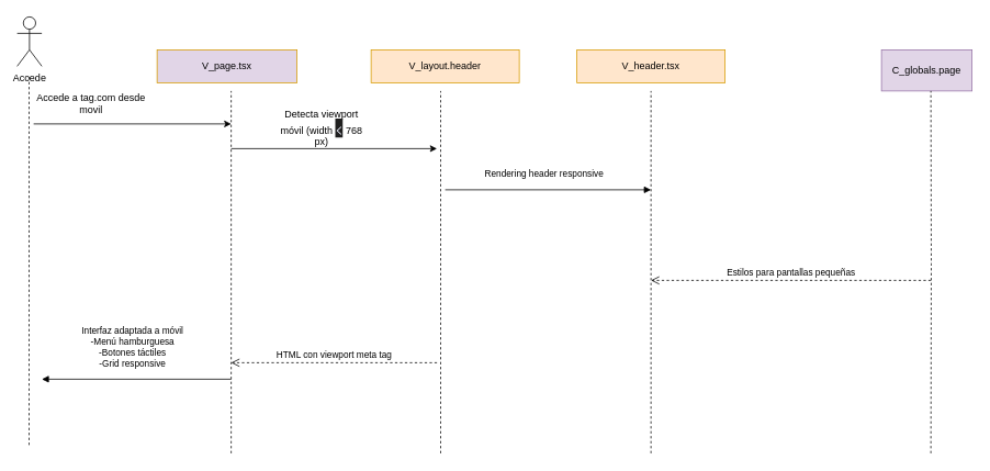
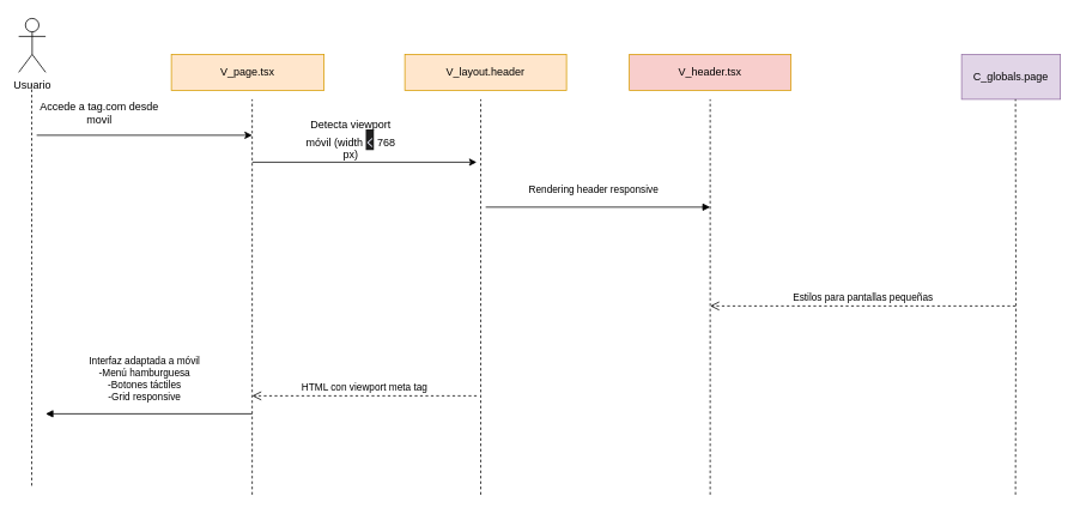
  <mxCell id="0" />
  <mxCell id="1" parent="0" />
- <mxCell id="2" value="Accede" style="shape=umlActor;verticalLabelPosition=bottom;verticalAlign=top;html=1;labelPosition=center;align=center;" vertex="1" parent="1"><mxGeometry x="20" y="20" width="30" height="60" as="geometry" /></mxCell>
+ <mxCell id="2" value="Usuario" style="shape=umlActor;verticalLabelPosition=bottom;verticalAlign=top;html=1;labelPosition=center;align=center;" vertex="1" parent="1"><mxGeometry x="20" y="20" width="30" height="60" as="geometry" /></mxCell>
  <mxCell id="3" value="" style="endArrow=none;dashed=1;html=1;rounded=0;" edge="1" parent="1"><mxGeometry width="50" height="50" relative="1" as="geometry"><mxPoint x="34.5" y="540" as="sourcePoint" /><mxPoint x="34.5" y="90" as="targetPoint" /></mxGeometry></mxCell>
  <mxCell id="4" value="" style="endArrow=classic;html=1;rounded=0;" edge="1" parent="1"><mxGeometry width="50" height="50" relative="1" as="geometry"><mxPoint x="40" y="150" as="sourcePoint" /><mxPoint x="280" y="150" as="targetPoint" /></mxGeometry></mxCell>
  <mxCell id="5" value="Accede a tag.com desde movil" style="text;html=1;align=center;verticalAlign=middle;whiteSpace=wrap;rounded=0;" vertex="1" parent="1"><mxGeometry x="40" y="110" width="140" height="30" as="geometry" /></mxCell>
  <mxCell id="6" value="Interfaz adaptada a móvil&lt;div&gt;-Menú hamburguesa&lt;/div&gt;&lt;div&gt;-Botones táctiles&lt;/div&gt;&lt;div&gt;-Grid responsive&lt;/div&gt;" style="html=1;verticalAlign=bottom;endArrow=block;curved=0;rounded=0;" edge="1" parent="1"><mxGeometry x="0.043" y="-10" width="80" relative="1" as="geometry"><mxPoint x="280" y="460" as="sourcePoint" /><mxPoint x="50" y="460" as="targetPoint" /><mxPoint as="offset" /></mxGeometry></mxCell>
  <mxCell id="7" value="" style="endArrow=none;dashed=1;html=1;rounded=0;entryX=0.5;entryY=1;entryDx=0;entryDy=0;" edge="1" parent="1"><mxGeometry width="50" height="50" relative="1" as="geometry"><mxPoint x="280" y="550" as="sourcePoint" /><mxPoint x="280" y="110" as="targetPoint" /></mxGeometry></mxCell>
- <mxCell id="8" value="V_page.tsx" style="html=1;whiteSpace=wrap;fillColor=#e1d5e7;strokeColor=#d79b00;" vertex="1" parent="1"><mxGeometry x="190" y="60" width="170" height="40" as="geometry" /></mxCell>
+ <mxCell id="8" value="V_page.tsx" style="html=1;whiteSpace=wrap;fillColor=#ffe6cc;strokeColor=#d79b00;" vertex="1" parent="1"><mxGeometry x="190" y="60" width="170" height="40" as="geometry" /></mxCell>
  <mxCell id="9" value="" style="endArrow=classic;html=1;rounded=0;" edge="1" parent="1"><mxGeometry width="50" height="50" relative="1" as="geometry"><mxPoint x="280" y="180" as="sourcePoint" /><mxPoint x="530" y="180" as="targetPoint" /></mxGeometry></mxCell>
  <mxCell id="10" value="Detecta viewport móvil (width&amp;nbsp;&lt;span style=&quot;font-size: 16px; text-align: start; caret-color: rgb(238, 240, 255); color: rgb(238, 240, 255); font-family: &amp;quot;Google Sans&amp;quot;, &amp;quot;Helvetica Neue&amp;quot;, sans-serif; background-color: rgb(31, 31, 31);&quot;&gt;&amp;lt;&lt;/span&gt;&amp;nbsp;768 px)" style="text;html=1;align=center;verticalAlign=middle;whiteSpace=wrap;rounded=0;" vertex="1" parent="1"><mxGeometry x="335" y="140" width="110" height="30" as="geometry" /></mxCell>
  <mxCell id="11" value="V_layout.header" style="html=1;whiteSpace=wrap;fillColor=#ffe6cc;strokeColor=#d79b00;" vertex="1" parent="1"><mxGeometry x="450" y="60" width="180" height="40" as="geometry" /></mxCell>
  <mxCell id="12" value="" style="endArrow=none;dashed=1;html=1;rounded=0;entryX=0.5;entryY=1;entryDx=0;entryDy=0;" edge="1" parent="1"><mxGeometry width="50" height="50" relative="1" as="geometry"><mxPoint x="534.5" y="550" as="sourcePoint" /><mxPoint x="534.5" y="110" as="targetPoint" /></mxGeometry></mxCell>
  <mxCell id="13" value="Rendering header responsive" style="html=1;verticalAlign=bottom;endArrow=block;curved=0;rounded=0;" edge="1" parent="1"><mxGeometry x="-0.04" y="10" width="80" relative="1" as="geometry"><mxPoint y="230" as="sourcePoint" x="540" /><mxPoint x="790" y="230" as="targetPoint" /><mxPoint as="offset" /></mxGeometry></mxCell>
  <mxCell id="14" value="" style="endArrow=none;dashed=1;html=1;rounded=0;entryX=0.5;entryY=1;entryDx=0;entryDy=0;" edge="1" parent="1"><mxGeometry width="50" height="50" relative="1" as="geometry"><mxPoint x="790" y="550" as="sourcePoint" /><mxPoint x="790" y="110" as="targetPoint" /></mxGeometry></mxCell>
  <mxCell id="15" value="C_globals.page" style="html=1;whiteSpace=wrap;fillColor=#e1d5e7;strokeColor=#9673a6;" vertex="1" parent="1"><mxGeometry x="1070" y="60" width="110" height="50" as="geometry" /></mxCell>
  <mxCell id="16" value="" style="endArrow=none;dashed=1;html=1;rounded=0;entryX=0.5;entryY=1;entryDx=0;entryDy=0;" edge="1" parent="1"><mxGeometry width="50" height="50" relative="1" as="geometry"><mxPoint x="1130" y="550" as="sourcePoint" /><mxPoint x="1130" y="110" as="targetPoint" /><Array as="points"><mxPoint x="1130.5" y="320" /></Array></mxGeometry></mxCell>
  <mxCell id="17" value="Estilos para pantallas pequeñas" style="html=1;verticalAlign=bottom;endArrow=open;dashed=1;endSize=8;curved=0;rounded=0;" edge="1" parent="1"><mxGeometry relative="1" as="geometry"><mxPoint x="1130" y="340" as="sourcePoint" /><mxPoint x="790" y="340" as="targetPoint" /></mxGeometry></mxCell>
  <mxCell id="18" value="HTML con viewport meta tag" style="html=1;verticalAlign=bottom;endArrow=open;dashed=1;endSize=8;curved=0;rounded=0;" edge="1" parent="1"><mxGeometry relative="1" as="geometry"><mxPoint x="530" y="440" as="sourcePoint" /><mxPoint x="280" y="440" as="targetPoint" /><mxPoint as="offset" /></mxGeometry></mxCell>
- <mxCell id="19" value="V_header.tsx" style="html=1;whiteSpace=wrap;fillColor=#ffe6cc;strokeColor=#d79b00;" vertex="1" parent="1"><mxGeometry x="700" y="60" width="180" height="40" as="geometry" /></mxCell>
+ <mxCell id="19" value="V_header.tsx" style="html=1;whiteSpace=wrap;fillColor=#f8cecc;strokeColor=#d79b00;" vertex="1" parent="1"><mxGeometry x="700" y="60" width="180" height="40" as="geometry" /></mxCell>
